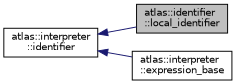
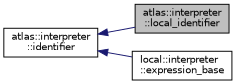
  digraph {
    rankdir=LR
    node [color=black fillcolor=white fontname=Helvetica fontsize=10 shape=record style=filled]
    edge [color=midnightblue dir=back fontname=Helvetica fontsize=10 labelfontname=Helvetica labelfontsize=10 style=solid]
-   n1 [fillcolor=grey75 fontcolor=black height=0.2 label="atlas::identifier\l::local_identifier" width=0.4]
+   n1 [fillcolor=grey75 fontcolor=black height=0.2 label="atlas::interpreter\l::local_identifier" width=0.4]
    n2 [height=0.2 label="atlas::interpreter\l::identifier" width=0.4]
-   n3 [height=0.2 label="atlas::interpreter\l::expression_base" width=0.4]
+   n3 [height=0.2 label="local::interpreter\l::expression_base" width=0.4]
    n2 -> n1
    n2 -> n3
  }
